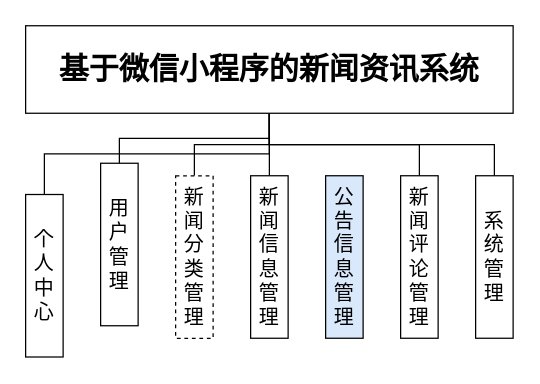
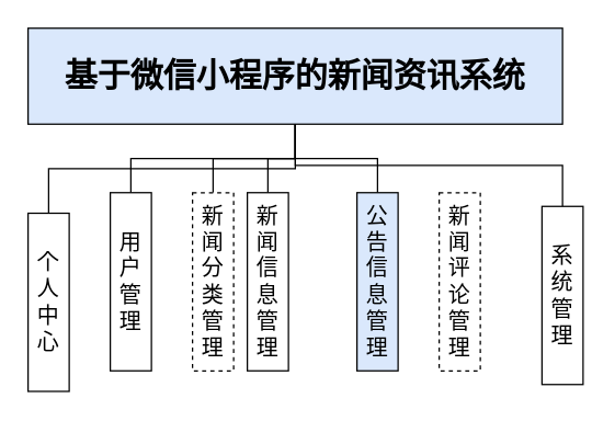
  <mxCell id="0" />
  <mxCell id="1" parent="0" />
  <mxCell id="2" style="edgeStyle=orthogonalEdgeStyle;rounded=0;orthogonalLoop=1;jettySize=auto;html=1;exitX=0.5;exitY=1;exitDx=0;exitDy=0;entryX=0.5;entryY=0;entryDx=0;entryDy=0;endArrow=none;startFill=0;" parent="1" source="9" target="10" edge="1"><mxGeometry relative="1" as="geometry" /></mxCell>
  <mxCell id="3" style="edgeStyle=orthogonalEdgeStyle;rounded=0;orthogonalLoop=1;jettySize=auto;html=1;exitX=0.5;exitY=1;exitDx=0;exitDy=0;entryX=0.5;entryY=0;entryDx=0;entryDy=0;endArrow=none;startFill=0;" parent="1" source="9" target="11" edge="1"><mxGeometry relative="1" as="geometry" /></mxCell>
  <mxCell id="4" style="edgeStyle=orthogonalEdgeStyle;rounded=0;orthogonalLoop=1;jettySize=auto;html=1;exitX=0.5;exitY=1;exitDx=0;exitDy=0;entryX=0.5;entryY=0;entryDx=0;entryDy=0;endArrow=none;startFill=0;" parent="1" source="9" target="12" edge="1"><mxGeometry relative="1" as="geometry" /></mxCell>
  <mxCell id="5" style="edgeStyle=orthogonalEdgeStyle;rounded=0;orthogonalLoop=1;jettySize=auto;html=1;exitX=0.5;exitY=1;exitDx=0;exitDy=0;entryX=0.5;entryY=0;entryDx=0;entryDy=0;endArrow=none;startFill=0;" parent="1" source="9" target="13" edge="1"><mxGeometry relative="1" as="geometry" /></mxCell>
- <mxCell id="7" style="edgeStyle=orthogonalEdgeStyle;rounded=0;orthogonalLoop=1;jettySize=auto;html=1;exitX=0.5;exitY=1;exitDx=0;exitDy=0;entryX=0.5;entryY=0;entryDx=0;entryDy=0;endArrow=none;startFill=0;" parent="1" source="9" target="16" edge="1"><mxGeometry relative="1" as="geometry" /></mxCell>
+ <mxCell id="6" style="edgeStyle=orthogonalEdgeStyle;rounded=0;orthogonalLoop=1;jettySize=auto;html=1;exitX=0.5;exitY=1;exitDx=0;exitDy=0;entryX=0.5;entryY=0;entryDx=0;entryDy=0;endArrow=none;startFill=0;" parent="1" source="9" target="15" edge="1"><mxGeometry relative="1" as="geometry" /></mxCell>
  <mxCell id="8" style="edgeStyle=orthogonalEdgeStyle;rounded=0;orthogonalLoop=1;jettySize=auto;html=1;exitX=0.5;exitY=1;exitDx=0;exitDy=0;entryX=0.5;entryY=0;entryDx=0;entryDy=0;endArrow=none;startFill=0;" parent="1" source="9" target="14" edge="1"><mxGeometry relative="1" as="geometry" /></mxCell>
- <mxCell id="9" value="&lt;font style=&quot;font-size: 24px;&quot; face=&quot;Times New Roman&quot;&gt;&lt;b&gt;基于微信小程序的新闻资讯系统&lt;/b&gt;&lt;/font&gt;" style="rounded=0;whiteSpace=wrap;html=1;" parent="1" vertex="1"><mxGeometry x="20" y="20" width="390" height="70" as="geometry" /></mxCell>
+ <mxCell id="9" value="&lt;font style=&quot;font-size: 24px;&quot; face=&quot;Times New Roman&quot;&gt;&lt;b&gt;基于微信小程序的新闻资讯系统&lt;/b&gt;&lt;/font&gt;" style="rounded=0;whiteSpace=wrap;html=1;fillColor=#dae8fc;" parent="1" vertex="1"><mxGeometry x="20" y="20" width="390" height="70" as="geometry" /></mxCell>
  <mxCell id="10" value="&lt;font style=&quot;font-size: 16px;&quot; face=&quot;Times New Roman&quot;&gt;个&lt;/font&gt;&lt;div&gt;&lt;font style=&quot;font-size: 16px;&quot; face=&quot;Times New Roman&quot;&gt;人&lt;/font&gt;&lt;/div&gt;&lt;div&gt;&lt;font style=&quot;font-size: 16px;&quot; face=&quot;Times New Roman&quot;&gt;中&lt;/font&gt;&lt;/div&gt;&lt;div&gt;&lt;font style=&quot;font-size: 16px;&quot; face=&quot;Times New Roman&quot;&gt;心&lt;/font&gt;&lt;/div&gt;" style="rounded=0;whiteSpace=wrap;html=1;" parent="1" vertex="1"><mxGeometry x="20" y="155" width="30" height="130" as="geometry" /></mxCell>
- <mxCell id="11" value="&lt;font face=&quot;Times New Roman&quot; style=&quot;font-size: 16px;&quot;&gt;用&lt;/font&gt;&lt;div&gt;&lt;font face=&quot;Times New Roman&quot; style=&quot;font-size: 16px;&quot;&gt;户&lt;/font&gt;&lt;/div&gt;&lt;div&gt;&lt;font face=&quot;Times New Roman&quot; style=&quot;font-size: 16px;&quot;&gt;管&lt;/font&gt;&lt;/div&gt;&lt;div&gt;&lt;font face=&quot;Times New Roman&quot; style=&quot;font-size: 16px;&quot;&gt;理&lt;/font&gt;&lt;/div&gt;" style="rounded=0;whiteSpace=wrap;html=1;" parent="1" vertex="1"><mxGeometry x="80" y="130" width="30" height="130" as="geometry" /></mxCell>
+ <mxCell id="11" value="&lt;font face=&quot;Times New Roman&quot; style=&quot;font-size: 16px;&quot;&gt;用&lt;/font&gt;&lt;div&gt;&lt;font face=&quot;Times New Roman&quot; style=&quot;font-size: 16px;&quot;&gt;户&lt;/font&gt;&lt;/div&gt;&lt;div&gt;&lt;font face=&quot;Times New Roman&quot; style=&quot;font-size: 16px;&quot;&gt;管&lt;/font&gt;&lt;/div&gt;&lt;div&gt;&lt;font face=&quot;Times New Roman&quot; style=&quot;font-size: 16px;&quot;&gt;理&lt;/font&gt;&lt;/div&gt;" style="rounded=0;whiteSpace=wrap;html=1;" parent="1" vertex="1"><mxGeometry x="80" y="140" width="30" height="130" as="geometry" /></mxCell>
  <mxCell id="12" value="&lt;font face=&quot;Times New Roman&quot; style=&quot;font-size: 16px;&quot;&gt;新&lt;/font&gt;&lt;div&gt;&lt;font face=&quot;Times New Roman&quot; style=&quot;font-size: 16px;&quot;&gt;闻&lt;/font&gt;&lt;/div&gt;&lt;div&gt;&lt;font face=&quot;Times New Roman&quot; style=&quot;font-size: 16px;&quot;&gt;分&lt;/font&gt;&lt;/div&gt;&lt;div&gt;&lt;font face=&quot;Times New Roman&quot; style=&quot;font-size: 16px;&quot;&gt;类&lt;/font&gt;&lt;/div&gt;&lt;div&gt;&lt;font face=&quot;Times New Roman&quot; style=&quot;font-size: 16px;&quot;&gt;管&lt;/font&gt;&lt;/div&gt;&lt;div&gt;&lt;font face=&quot;Times New Roman&quot; style=&quot;font-size: 16px;&quot;&gt;理&lt;/font&gt;&lt;/div&gt;" style="rounded=0;whiteSpace=wrap;html=1;dashed=1;" parent="1" vertex="1"><mxGeometry x="140" y="140" width="30" height="130" as="geometry" /></mxCell>
- <mxCell id="13" value="&lt;font face=&quot;Times New Roman&quot; style=&quot;font-size: 16px;&quot;&gt;新&lt;/font&gt;&lt;div&gt;&lt;font face=&quot;Times New Roman&quot; style=&quot;font-size: 16px;&quot;&gt;闻&lt;/font&gt;&lt;/div&gt;&lt;div&gt;&lt;font face=&quot;Times New Roman&quot; style=&quot;font-size: 16px;&quot;&gt;信&lt;/font&gt;&lt;/div&gt;&lt;div&gt;&lt;font face=&quot;Times New Roman&quot; style=&quot;font-size: 16px;&quot;&gt;息&lt;/font&gt;&lt;/div&gt;&lt;div&gt;&lt;font face=&quot;Times New Roman&quot; style=&quot;font-size: 16px;&quot;&gt;管&lt;/font&gt;&lt;/div&gt;&lt;div&gt;&lt;font face=&quot;Times New Roman&quot; style=&quot;font-size: 16px;&quot;&gt;理&lt;/font&gt;&lt;/div&gt;" style="rounded=0;whiteSpace=wrap;html=1;" parent="1" vertex="1"><mxGeometry x="200" y="140" width="30" height="130" as="geometry" /></mxCell>
- <mxCell id="14" value="&lt;font face=&quot;Times New Roman&quot; style=&quot;font-size: 16px;&quot;&gt;系&lt;/font&gt;&lt;div&gt;&lt;font face=&quot;Times New Roman&quot; style=&quot;font-size: 16px;&quot;&gt;统&lt;/font&gt;&lt;/div&gt;&lt;div&gt;&lt;font face=&quot;Times New Roman&quot; style=&quot;font-size: 16px;&quot;&gt;管&lt;/font&gt;&lt;/div&gt;&lt;div&gt;&lt;font face=&quot;Times New Roman&quot; style=&quot;font-size: 16px;&quot;&gt;理&lt;/font&gt;&lt;/div&gt;" style="rounded=0;whiteSpace=wrap;html=1;" parent="1" vertex="1"><mxGeometry x="380" y="140" width="30" height="130" as="geometry" /></mxCell>
+ <mxCell id="13" value="&lt;font face=&quot;Times New Roman&quot; style=&quot;font-size: 16px;&quot;&gt;新&lt;/font&gt;&lt;div&gt;&lt;font face=&quot;Times New Roman&quot; style=&quot;font-size: 16px;&quot;&gt;闻&lt;/font&gt;&lt;/div&gt;&lt;div&gt;&lt;font face=&quot;Times New Roman&quot; style=&quot;font-size: 16px;&quot;&gt;信&lt;/font&gt;&lt;/div&gt;&lt;div&gt;&lt;font face=&quot;Times New Roman&quot; style=&quot;font-size: 16px;&quot;&gt;息&lt;/font&gt;&lt;/div&gt;&lt;div&gt;&lt;font face=&quot;Times New Roman&quot; style=&quot;font-size: 16px;&quot;&gt;管&lt;/font&gt;&lt;/div&gt;&lt;div&gt;&lt;font face=&quot;Times New Roman&quot; style=&quot;font-size: 16px;&quot;&gt;理&lt;/font&gt;&lt;/div&gt;" style="rounded=0;whiteSpace=wrap;html=1;" parent="1" vertex="1"><mxGeometry x="180" y="140" width="30" height="130" as="geometry" /></mxCell>
+ <mxCell id="14" value="&lt;font face=&quot;Times New Roman&quot; style=&quot;font-size: 16px;&quot;&gt;系&lt;/font&gt;&lt;div&gt;&lt;font face=&quot;Times New Roman&quot; style=&quot;font-size: 16px;&quot;&gt;统&lt;/font&gt;&lt;/div&gt;&lt;div&gt;&lt;font face=&quot;Times New Roman&quot; style=&quot;font-size: 16px;&quot;&gt;管&lt;/font&gt;&lt;/div&gt;&lt;div&gt;&lt;font face=&quot;Times New Roman&quot; style=&quot;font-size: 16px;&quot;&gt;理&lt;/font&gt;&lt;/div&gt;" style="rounded=0;whiteSpace=wrap;html=1;" parent="1" vertex="1"><mxGeometry x="395" y="150" width="30" height="130" as="geometry" /></mxCell>
  <mxCell id="15" value="&lt;font face=&quot;Times New Roman&quot; style=&quot;font-size: 16px;&quot;&gt;公&lt;/font&gt;&lt;div&gt;&lt;font face=&quot;Times New Roman&quot; style=&quot;font-size: 16px;&quot;&gt;告&lt;/font&gt;&lt;/div&gt;&lt;div&gt;&lt;font face=&quot;Times New Roman&quot; style=&quot;font-size: 16px;&quot;&gt;信&lt;/font&gt;&lt;/div&gt;&lt;div&gt;&lt;font face=&quot;Times New Roman&quot; style=&quot;font-size: 16px;&quot;&gt;息&lt;/font&gt;&lt;/div&gt;&lt;div&gt;&lt;font face=&quot;Times New Roman&quot; style=&quot;font-size: 16px;&quot;&gt;管&lt;/font&gt;&lt;/div&gt;&lt;div&gt;&lt;font face=&quot;Times New Roman&quot; style=&quot;font-size: 16px;&quot;&gt;理&lt;/font&gt;&lt;/div&gt;" style="rounded=0;whiteSpace=wrap;html=1;fillColor=#dae8fc;" parent="1" vertex="1"><mxGeometry x="260" y="140" width="30" height="130" as="geometry" /></mxCell>
- <mxCell id="16" value="&lt;font style=&quot;font-size: 16px;&quot; face=&quot;Times New Roman&quot;&gt;新&lt;/font&gt;&lt;div&gt;&lt;font style=&quot;font-size: 16px;&quot; face=&quot;Times New Roman&quot;&gt;闻&lt;/font&gt;&lt;/div&gt;&lt;div&gt;&lt;font style=&quot;font-size: 16px;&quot; face=&quot;Times New Roman&quot;&gt;评&lt;/font&gt;&lt;/div&gt;&lt;div&gt;&lt;font style=&quot;font-size: 16px;&quot; face=&quot;Times New Roman&quot;&gt;论&lt;/font&gt;&lt;/div&gt;&lt;div&gt;&lt;font style=&quot;font-size: 16px;&quot; face=&quot;Times New Roman&quot;&gt;管&lt;/font&gt;&lt;/div&gt;&lt;div&gt;&lt;font style=&quot;font-size: 16px;&quot; face=&quot;Times New Roman&quot;&gt;理&lt;/font&gt;&lt;/div&gt;" style="rounded=0;whiteSpace=wrap;html=1;" parent="1" vertex="1"><mxGeometry x="320" y="140" width="30" height="130" as="geometry" /></mxCell>
+ <mxCell id="16" value="&lt;font style=&quot;font-size: 16px;&quot; face=&quot;Times New Roman&quot;&gt;新&lt;/font&gt;&lt;div&gt;&lt;font style=&quot;font-size: 16px;&quot; face=&quot;Times New Roman&quot;&gt;闻&lt;/font&gt;&lt;/div&gt;&lt;div&gt;&lt;font style=&quot;font-size: 16px;&quot; face=&quot;Times New Roman&quot;&gt;评&lt;/font&gt;&lt;/div&gt;&lt;div&gt;&lt;font style=&quot;font-size: 16px;&quot; face=&quot;Times New Roman&quot;&gt;论&lt;/font&gt;&lt;/div&gt;&lt;div&gt;&lt;font style=&quot;font-size: 16px;&quot; face=&quot;Times New Roman&quot;&gt;管&lt;/font&gt;&lt;/div&gt;&lt;div&gt;&lt;font style=&quot;font-size: 16px;&quot; face=&quot;Times New Roman&quot;&gt;理&lt;/font&gt;&lt;/div&gt;" style="rounded=0;whiteSpace=wrap;html=1;dashed=1;" parent="1" vertex="1"><mxGeometry x="320" y="140" width="30" height="130" as="geometry" /></mxCell>
